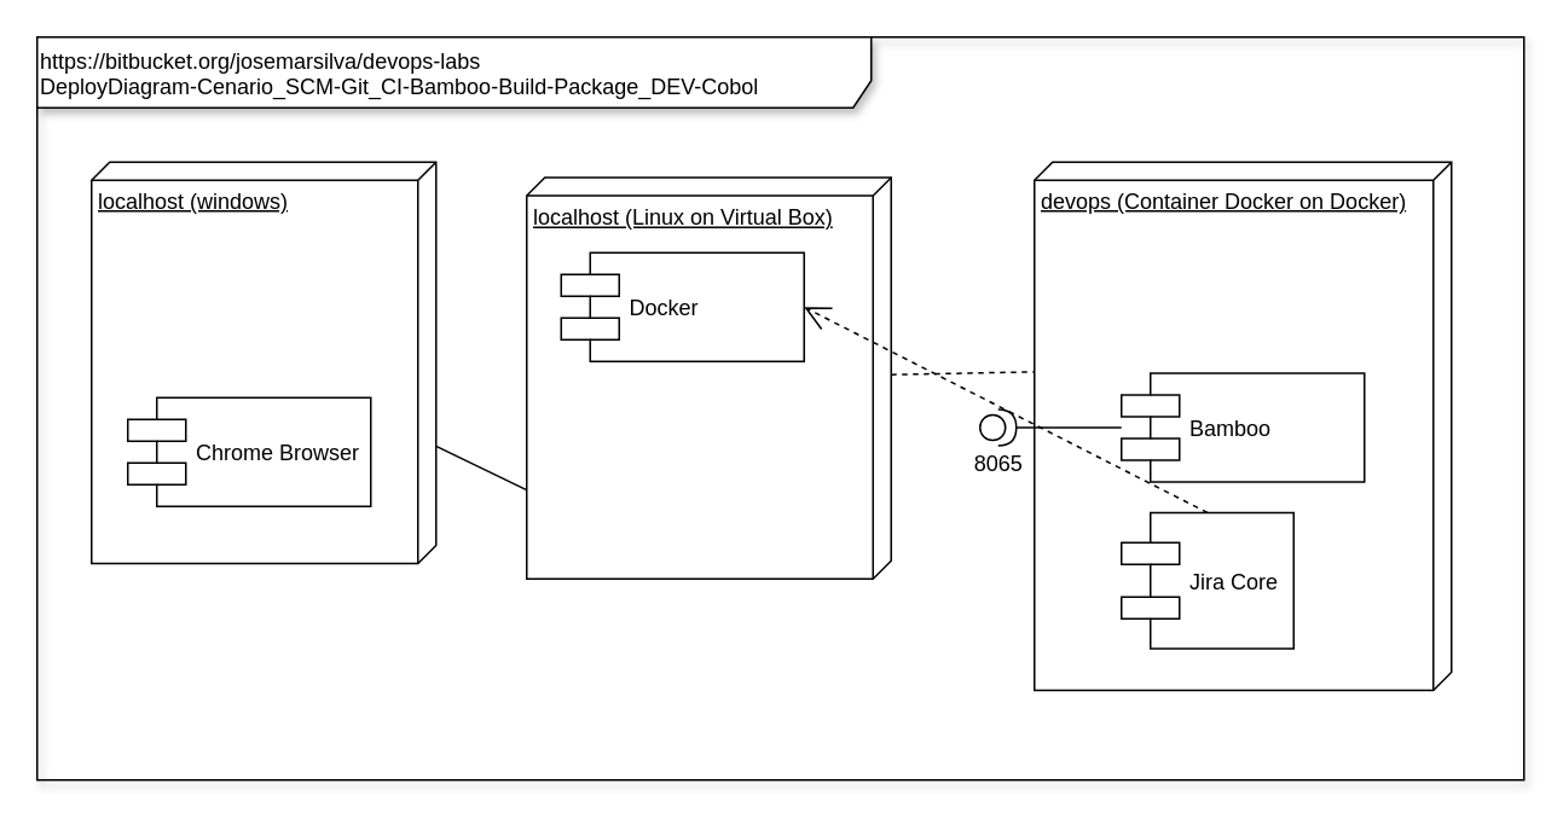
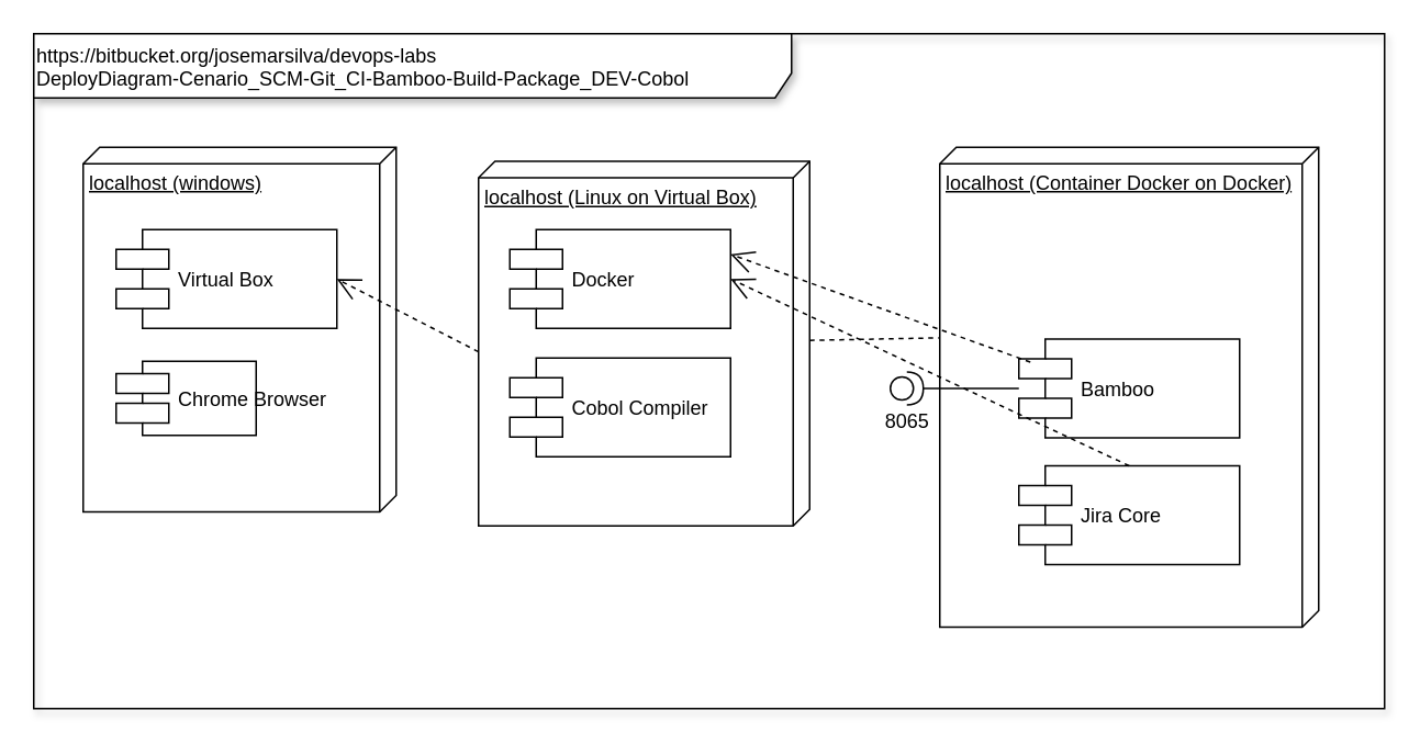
  <mxCell id="0" />
  <mxCell id="1" parent="0" />
  <mxCell id="2" value="https://bitbucket.org/josemarsilva/devops-labs&lt;br&gt;DeployDiagram-Cenario_SCM-Git_CI-Bamboo-Build-Package_DEV-Cobol" style="shape=umlFrame;whiteSpace=wrap;html=1;shadow=1;width=460;height=39;align=left;verticalAlign=top;" parent="1" vertex="1"><mxGeometry y="20" width="820" height="410" as="geometry" x="20" /></mxCell>
- <mxCell id="3" style="rounded=0;orthogonalLoop=1;jettySize=auto;html=1;entryX=0.783;entryY=0.99;entryDx=0;entryDy=0;entryPerimeter=0;endArrow=none;endFill=0;" edge="1" parent="1" source="4" target="7"><mxGeometry relative="1" as="geometry" /></mxCell>
  <mxCell id="4" value="localhost (windows)" style="verticalAlign=top;align=left;spacingTop=8;spacingLeft=2;spacingRight=12;shape=cube;size=10;direction=south;fontStyle=4;html=1;" parent="1" vertex="1"><mxGeometry x="50" y="89" width="190" height="221.5" as="geometry" /></mxCell>
+ <mxCell id="5" value="Virtual Box" style="shape=component;align=left;spacingLeft=36;" parent="1" vertex="1"><mxGeometry x="70" y="139" width="134" height="60" as="geometry" /></mxCell>
  <mxCell id="6" style="rounded=0;orthogonalLoop=1;jettySize=auto;html=1;entryX=0;entryY=0;entryDx=115.75;entryDy=230;entryPerimeter=0;endArrow=none;endFill=0;dashed=1;" edge="1" parent="1" source="7" target="11"><mxGeometry relative="1" as="geometry" /></mxCell>
  <mxCell id="7" value="localhost (Linux on Virtual Box)" style="verticalAlign=top;align=left;spacingTop=8;spacingLeft=2;spacingRight=12;shape=cube;size=10;direction=south;fontStyle=4;html=1;" vertex="1" parent="1"><mxGeometry x="290" y="97.5" width="201" height="221.5" as="geometry" /></mxCell>
  <mxCell id="8" value="Docker" style="shape=component;align=left;spacingLeft=36;" vertex="1" parent="1"><mxGeometry x="309" y="139" width="134" height="60" as="geometry" /></mxCell>
- <mxCell id="10" value="Chrome Browser" style="shape=component;align=left;spacingLeft=36;" vertex="1" parent="1"><mxGeometry x="70" y="219" width="134" height="60" as="geometry" /></mxCell>
- <mxCell id="11" value="devops (Container Docker on Docker)" style="verticalAlign=top;align=left;spacingTop=8;spacingLeft=2;spacingRight=12;shape=cube;size=10;direction=south;fontStyle=4;html=1;" vertex="1" parent="1"><mxGeometry x="570" y="89" width="230" height="291.5" as="geometry" /></mxCell>
+ <mxCell id="9" value="" style="endArrow=open;endSize=12;dashed=1;html=1;exitX=0;exitY=0;exitDx=115.75;exitDy=201;exitPerimeter=0;entryX=1;entryY=0.5;entryDx=0;entryDy=0;" edge="1" parent="1" source="7" target="5"><mxGeometry width="160" relative="1" as="geometry"><mxPoint x="200" y="369" as="sourcePoint" /><mxPoint x="360" y="369" as="targetPoint" /></mxGeometry></mxCell>
+ <mxCell id="10" value="Chrome Browser" style="shape=component;align=left;spacingLeft=36;" vertex="1" parent="1"><mxGeometry x="70" y="219" width="85" height="45" as="geometry" /></mxCell>
+ <mxCell id="11" value="localhost (Container Docker on Docker)" style="verticalAlign=top;align=left;spacingTop=8;spacingLeft=2;spacingRight=12;shape=cube;size=10;direction=south;fontStyle=4;html=1;" vertex="1" parent="1"><mxGeometry x="570" y="89" width="230" height="291.5" as="geometry" /></mxCell>
  <mxCell id="12" value="Bamboo" style="shape=component;align=left;spacingLeft=36;" vertex="1" parent="1"><mxGeometry x="618" y="205.5" width="134" height="60" as="geometry" /></mxCell>
  <mxCell id="13" style="edgeStyle=orthogonalEdgeStyle;rounded=0;orthogonalLoop=1;jettySize=auto;html=1;endArrow=none;endFill=0;" edge="1" parent="1" source="14" target="12"><mxGeometry relative="1" as="geometry" /></mxCell>
  <mxCell id="14" value="8065" style="shape=providedRequiredInterface;html=1;verticalLabelPosition=bottom;" vertex="1" parent="1"><mxGeometry x="540" y="225.5" width="20" height="20" as="geometry" /></mxCell>
- <mxCell id="15" value="Jira Core" style="shape=component;align=left;spacingLeft=36;" vertex="1" parent="1"><mxGeometry x="618" y="282.5" width="95" height="75" as="geometry" /></mxCell>
+ <mxCell id="15" value="Jira Core" style="shape=component;align=left;spacingLeft=36;" vertex="1" parent="1"><mxGeometry x="618" y="282.5" width="134" height="60" as="geometry" /></mxCell>
+ <mxCell id="16" value="Cobol Compiler" style="shape=component;align=left;spacingLeft=36;" vertex="1" parent="1"><mxGeometry x="309" y="217" width="134" height="60" as="geometry" /></mxCell>
+ <mxCell id="17" value="" style="endArrow=open;endSize=12;dashed=1;html=1;exitX=0.052;exitY=0.233;exitDx=0;exitDy=0;exitPerimeter=0;entryX=1;entryY=0.25;entryDx=0;entryDy=0;" edge="1" parent="1" source="12" target="8"><mxGeometry width="160" relative="1" as="geometry"><mxPoint x="300" y="223.25" as="sourcePoint" /><mxPoint x="214" y="179" as="targetPoint" /></mxGeometry></mxCell>
  <mxCell id="18" value="" style="endArrow=open;endSize=12;dashed=1;html=1;exitX=0.5;exitY=0;exitDx=0;exitDy=0;entryX=1;entryY=0.5;entryDx=0;entryDy=0;" edge="1" parent="1" source="15" target="8"><mxGeometry width="160" relative="1" as="geometry"><mxPoint x="634.968" y="162.98" as="sourcePoint" /><mxPoint x="453" y="164" as="targetPoint" /></mxGeometry></mxCell>
  <mxCell id="19" value="Untitled Layer" parent="0" />
